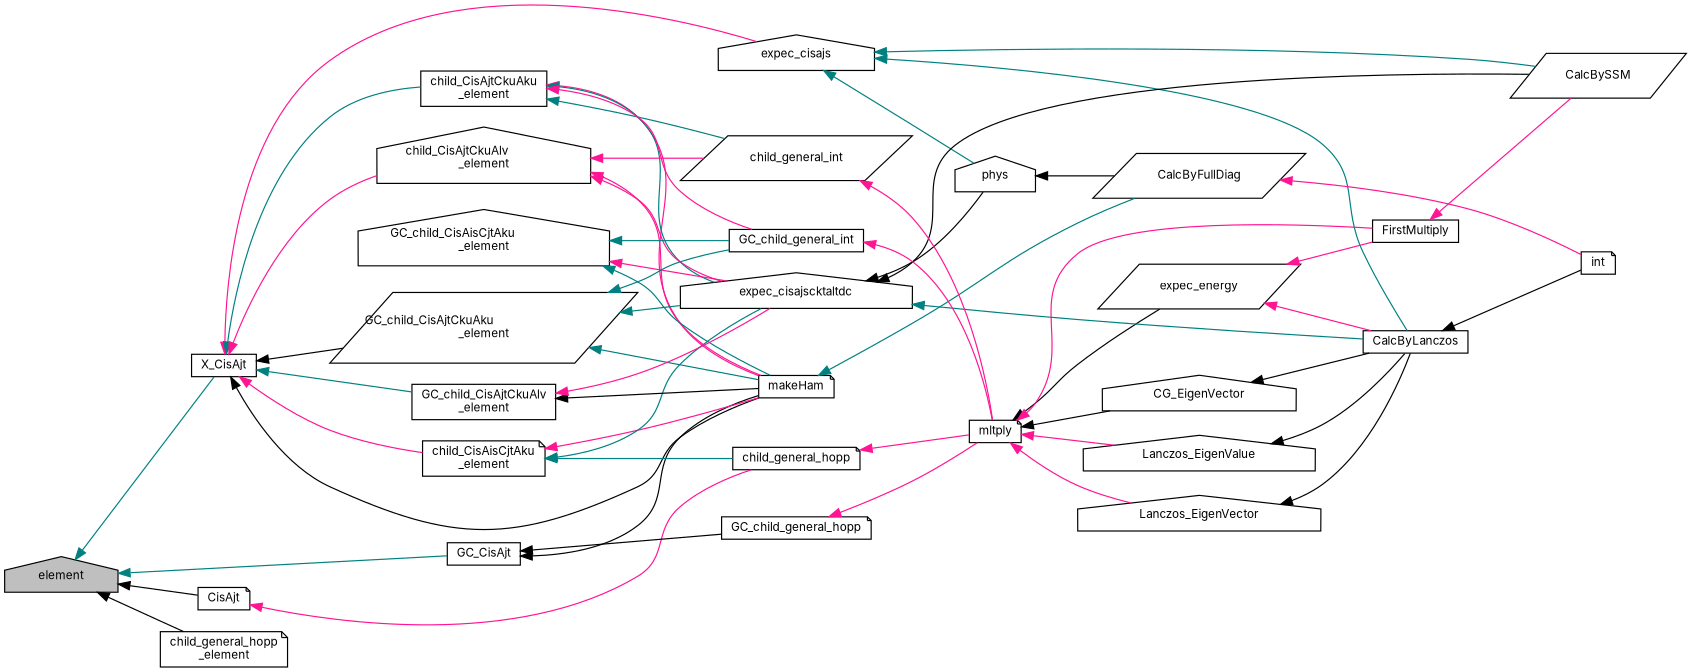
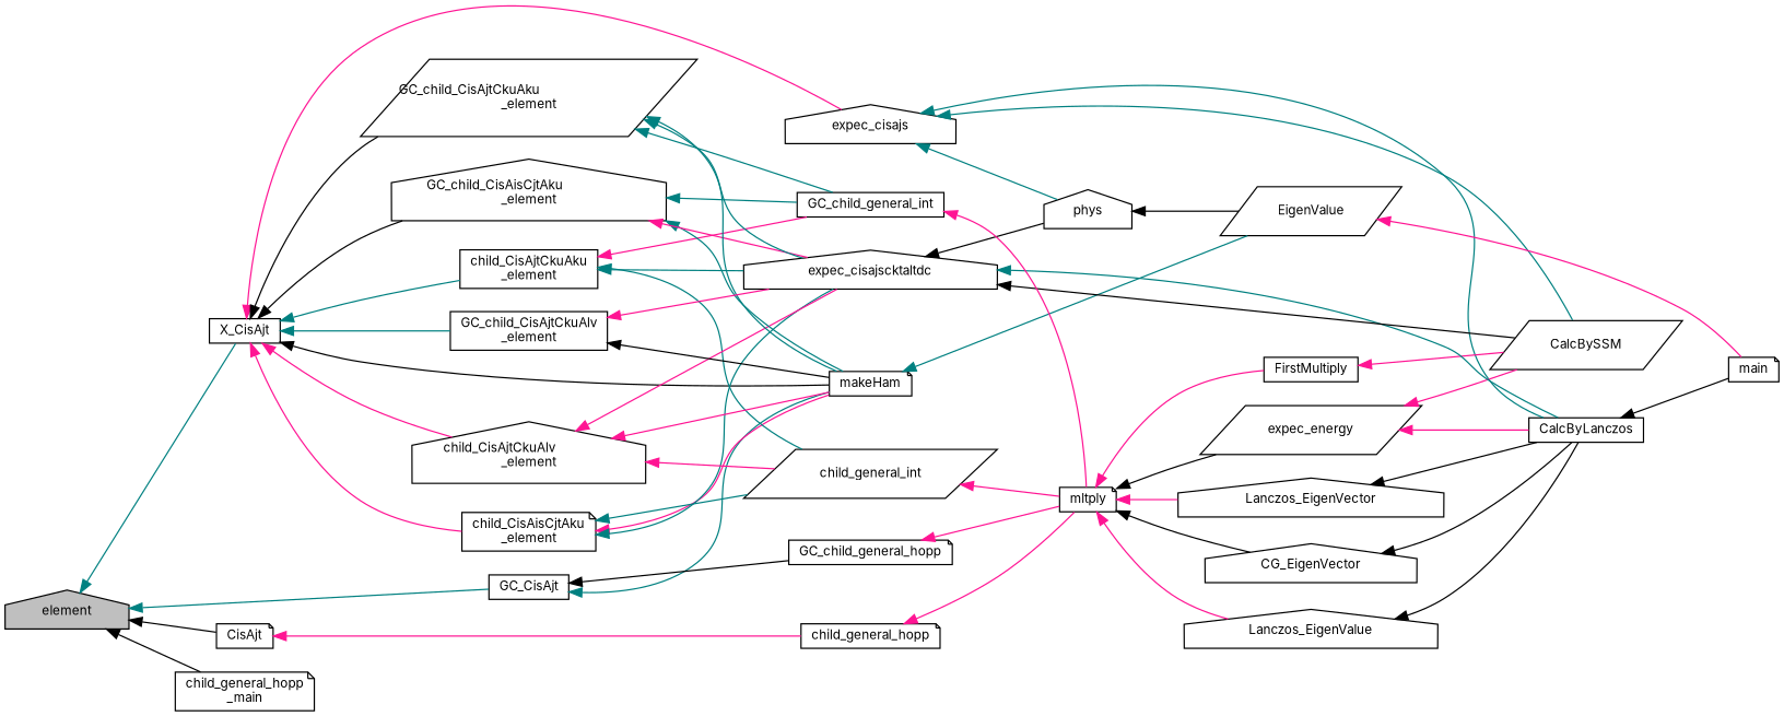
  digraph {
    fontname=Inter
    rankdir=LR
    node [color=black fillcolor=white fontname=Inter fontsize=10 shape=house style=filled]
    edge [color=deeppink dir=back fontname=Inter fontsize=10 labelfontname=Helvetica labelfontsize=10 style=solid]
    n1 [fillcolor=grey75 fontcolor=black height=0.2 label=element width=0.4]
    n2 [height=0.2 label=CisAjt shape=note width=0.4]
    n3 [height=0.2 label=GC_CisAjt shape=box width=0.4]
    n4 [height=0.2 label=X_CisAjt shape=box width=0.4]
-   n5 [height=0.2 label="child_general_hopp\l_element" shape=note width=0.4]
+   n5 [height=0.2 label="child_general_hopp\l_main" shape=note width=0.4]
    n6 [height=0.2 label=child_general_hopp shape=note width=0.4]
    n7 [height=0.2 label=makeHam shape=note width=0.4]
    n8 [height=0.2 label=GC_child_general_hopp shape=note width=0.4]
    n9 [height=0.2 label=expec_cisajs width=0.4]
    n10 [height=0.2 label="child_CisAisCjtAku\l_element" shape=note width=0.4]
    n11 [height=0.2 label="child_CisAjtCkuAku\l_element" shape=box width=0.4]
    n12 [height=0.2 label="child_CisAjtCkuAlv\l_element" width=0.4]
    n13 [height=0.2 label="GC_child_CisAisCjtAku\l_element" width=0.4]
    n14 [height=0.2 label="GC_child_CisAjtCkuAku\l_element" shape=parallelogram width=0.4]
    n15 [height=0.2 label="GC_child_CisAjtCkuAlv\l_element" shape=box width=0.4]
    n16 [height=0.2 label=mltply shape=note width=0.4]
    n17 [height=0.2 label=CG_EigenVector width=0.4]
    n18 [height=0.2 label=expec_energy shape=parallelogram width=0.4]
    n19 [height=0.2 label=FirstMultiply shape=box width=0.4]
    n20 [height=0.2 label=Lanczos_EigenValue width=0.4]
    n21 [height=0.2 label=Lanczos_EigenVector width=0.4]
    n22 [height=0.2 label=CalcByLanczos shape=box width=0.4]
    n23 [height=0.2 label=CalcBySSM shape=parallelogram width=0.4]
-   n24 [height=0.2 label=int shape=note width=0.4]
+   n24 [height=0.2 label=main shape=note width=0.4]
    n25 [height=0.2 label=phys width=0.4]
-   n26 [height=0.2 label=CalcByFullDiag shape=parallelogram width=0.4]
+   n26 [height=0.2 label=EigenValue shape=parallelogram width=0.4]
    n27 [height=0.2 label=expec_cisajscktaltdc width=0.4]
    n28 [height=0.2 label=child_general_int shape=parallelogram width=0.4]
    n29 [height=0.2 label=GC_child_general_int shape=box width=0.4]
    n1 -> n2 [color=black]
    n1 -> n3 [color=teal]
    n1 -> n4 [color=teal]
    n1 -> n5 [color=black]
    n2 -> n6
-   n3 -> n7 [color=black]
+   n3 -> n7 [color=teal]
    n3 -> n8 [color=black]
    n4 -> n7 [color=black]
    n4 -> n9
    n4 -> n10
    n4 -> n11 [color=teal]
    n4 -> n12
+   n4 -> n13 [color=black]
    n4 -> n14 [color=black]
    n4 -> n15 [color=teal]
    n6 -> n16
    n7 -> n26 [color=teal]
    n8 -> n16
    n9 -> n22 [color=teal]
    n9 -> n23 [color=teal]
    n9 -> n25 [color=teal]
    n10 -> n7
    n10 -> n27 [color=teal]
-   n10 -> n6 [color=teal]
-   n11 -> n7
+   n10 -> n28 [color=teal]
    n11 -> n27 [color=teal]
    n11 -> n28 [color=teal]
    n11 -> n29
    n12 -> n7
    n12 -> n27
    n12 -> n28
    n13 -> n7 [color=teal]
    n13 -> n27
    n13 -> n29 [color=teal]
    n14 -> n7 [color=teal]
    n14 -> n27 [color=teal]
    n14 -> n29 [color=teal]
    n15 -> n7 [color=black]
    n15 -> n27
    n16 -> n17 [color=black]
    n16 -> n18 [color=black]
    n16 -> n19
    n16 -> n20
    n16 -> n21
    n17 -> n22 [color=black]
    n18 -> n22
-   n18 -> n19
+   n18 -> n23
    n19 -> n23
    n20 -> n22 [color=black]
    n21 -> n22 [color=black]
    n22 -> n24 [color=black]
    n25 -> n26 [color=black]
    n26 -> n24
    n27 -> n22 [color=teal]
    n27 -> n23 [color=black]
    n27 -> n25 [color=black]
    n28 -> n16
    n29 -> n16
  }
